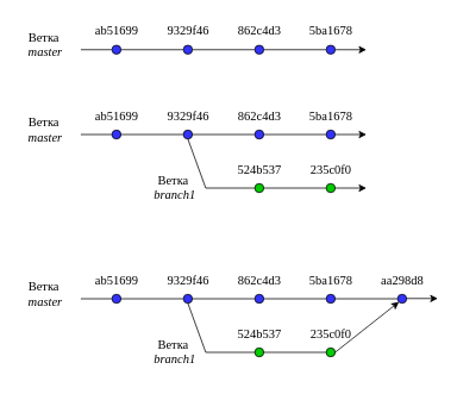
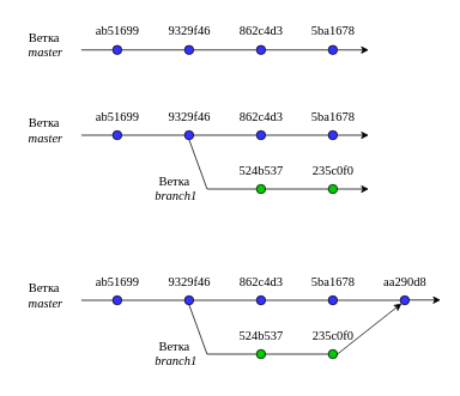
  <mxCell id="0" />
  <mxCell id="1" parent="0" />
  <mxCell id="2" value="" style="endArrow=none;html=1;rounded=0;entryX=0;entryY=0.5;entryDx=0;entryDy=0;" edge="1" parent="1" target="4"><mxGeometry width="50" height="50" relative="1" as="geometry"><mxPoint x="90" y="55" as="sourcePoint" /><mxPoint x="120" y="55" as="targetPoint" /></mxGeometry></mxCell>
  <mxCell id="3" value="&lt;font style=&quot;font-size: 14px;&quot; face=&quot;Times New Roman&quot;&gt;Ветка&amp;nbsp;&lt;br&gt;&lt;i&gt;master&lt;/i&gt;&lt;/font&gt;" style="text;html=1;align=center;verticalAlign=middle;resizable=0;points=[];autosize=1;strokeColor=none;fillColor=none;" vertex="1" parent="1"><mxGeometry x="20" y="25" width="60" height="50" as="geometry" /></mxCell>
  <mxCell id="4" value="" style="ellipse;whiteSpace=wrap;html=1;aspect=fixed;fillColor=#3333FF;" vertex="1" parent="1"><mxGeometry x="125" y="50" width="10" height="10" as="geometry" /></mxCell>
  <mxCell id="5" value="" style="endArrow=none;html=1;rounded=0;entryX=0;entryY=0.5;entryDx=0;entryDy=0;" edge="1" parent="1" target="6"><mxGeometry width="50" height="50" relative="1" as="geometry"><mxPoint x="135" y="55" as="sourcePoint" /><mxPoint x="200" y="55" as="targetPoint" /></mxGeometry></mxCell>
  <mxCell id="6" value="" style="ellipse;whiteSpace=wrap;html=1;aspect=fixed;fillColor=#3333FF;" vertex="1" parent="1"><mxGeometry x="205" y="50" width="10" height="10" as="geometry" /></mxCell>
  <mxCell id="7" value="&lt;font style=&quot;font-size: 14px;&quot; face=&quot;Times New Roman&quot;&gt;ab51699&lt;/font&gt;" style="text;html=1;align=center;verticalAlign=middle;resizable=0;points=[];autosize=1;strokeColor=none;fillColor=none;rotation=0;" vertex="1" parent="1"><mxGeometry x="95" y="20" width="70" height="30" as="geometry" /></mxCell>
  <mxCell id="8" value="" style="endArrow=none;html=1;rounded=0;entryX=0;entryY=0.5;entryDx=0;entryDy=0;" edge="1" parent="1" target="9"><mxGeometry width="50" height="50" relative="1" as="geometry"><mxPoint x="215" y="55" as="sourcePoint" /><mxPoint x="280" y="55" as="targetPoint" /></mxGeometry></mxCell>
  <mxCell id="9" value="" style="ellipse;whiteSpace=wrap;html=1;aspect=fixed;fillColor=#3333FF;" vertex="1" parent="1"><mxGeometry x="285" y="50" width="10" height="10" as="geometry" /></mxCell>
  <mxCell id="10" value="" style="endArrow=none;html=1;rounded=0;entryX=0;entryY=0.5;entryDx=0;entryDy=0;" edge="1" parent="1" target="11"><mxGeometry width="50" height="50" relative="1" as="geometry"><mxPoint x="295" y="55" as="sourcePoint" /><mxPoint x="360" y="55" as="targetPoint" /></mxGeometry></mxCell>
  <mxCell id="11" value="" style="ellipse;whiteSpace=wrap;html=1;aspect=fixed;fillColor=#3333FF;" vertex="1" parent="1"><mxGeometry x="365" y="50" width="10" height="10" as="geometry" /></mxCell>
  <mxCell id="12" value="&lt;font style=&quot;font-size: 14px;&quot; face=&quot;Times New Roman&quot;&gt;9329f46&lt;/font&gt;" style="text;html=1;align=center;verticalAlign=middle;resizable=0;points=[];autosize=1;strokeColor=none;fillColor=none;" vertex="1" parent="1"><mxGeometry x="175" y="20" width="70" height="30" as="geometry" /></mxCell>
  <mxCell id="13" value="&lt;font face=&quot;Times New Roman&quot;&gt;&lt;span style=&quot;font-size: 14px;&quot;&gt;862c4d3&lt;/span&gt;&lt;/font&gt;" style="text;html=1;align=center;verticalAlign=middle;resizable=0;points=[];autosize=1;strokeColor=none;fillColor=none;" vertex="1" parent="1"><mxGeometry x="255" y="20" width="70" height="30" as="geometry" /></mxCell>
  <mxCell id="14" value="&lt;font face=&quot;Times New Roman&quot;&gt;&lt;span style=&quot;font-size: 14px;&quot;&gt;5ba1678&lt;/span&gt;&lt;/font&gt;" style="text;html=1;align=center;verticalAlign=middle;resizable=0;points=[];autosize=1;strokeColor=none;fillColor=none;" vertex="1" parent="1"><mxGeometry x="335" y="20" width="70" height="30" as="geometry" /></mxCell>
  <mxCell id="15" value="" style="endArrow=classic;html=1;rounded=0;exitX=1;exitY=0.5;exitDx=0;exitDy=0;" edge="1" parent="1" source="11"><mxGeometry width="50" height="50" relative="1" as="geometry"><mxPoint x="350" y="135" as="sourcePoint" /><mxPoint x="410" y="55" as="targetPoint" /></mxGeometry></mxCell>
  <mxCell id="16" value="" style="endArrow=none;html=1;rounded=0;entryX=0;entryY=0.5;entryDx=0;entryDy=0;" edge="1" parent="1" target="18"><mxGeometry width="50" height="50" relative="1" as="geometry"><mxPoint x="90" y="150" as="sourcePoint" /><mxPoint x="120" y="150" as="targetPoint" /></mxGeometry></mxCell>
  <mxCell id="17" value="&lt;font style=&quot;font-size: 14px;&quot; face=&quot;Times New Roman&quot;&gt;Ветка&amp;nbsp;&lt;br&gt;&lt;i&gt;master&lt;/i&gt;&lt;/font&gt;" style="text;html=1;align=center;verticalAlign=middle;resizable=0;points=[];autosize=1;strokeColor=none;fillColor=none;" vertex="1" parent="1"><mxGeometry x="20" y="120" width="60" height="50" as="geometry" /></mxCell>
  <mxCell id="18" value="" style="ellipse;whiteSpace=wrap;html=1;aspect=fixed;fillColor=#3333FF;" vertex="1" parent="1"><mxGeometry x="125" y="145" width="10" height="10" as="geometry" /></mxCell>
  <mxCell id="19" value="" style="endArrow=none;html=1;rounded=0;entryX=0;entryY=0.5;entryDx=0;entryDy=0;" edge="1" parent="1" target="20"><mxGeometry width="50" height="50" relative="1" as="geometry"><mxPoint x="135" y="150" as="sourcePoint" /><mxPoint x="200" y="150" as="targetPoint" /></mxGeometry></mxCell>
  <mxCell id="20" value="" style="ellipse;whiteSpace=wrap;html=1;aspect=fixed;fillColor=#3333FF;" vertex="1" parent="1"><mxGeometry x="205" y="145" width="10" height="10" as="geometry" /></mxCell>
  <mxCell id="21" value="&lt;font style=&quot;font-size: 14px;&quot; face=&quot;Times New Roman&quot;&gt;ab51699&lt;/font&gt;" style="text;html=1;align=center;verticalAlign=middle;resizable=0;points=[];autosize=1;strokeColor=none;fillColor=none;rotation=0;" vertex="1" parent="1"><mxGeometry x="95" y="115" width="70" height="30" as="geometry" /></mxCell>
  <mxCell id="22" value="" style="endArrow=none;html=1;rounded=0;entryX=0;entryY=0.5;entryDx=0;entryDy=0;" edge="1" parent="1" target="23"><mxGeometry width="50" height="50" relative="1" as="geometry"><mxPoint x="215" y="150" as="sourcePoint" /><mxPoint x="280" y="150" as="targetPoint" /></mxGeometry></mxCell>
  <mxCell id="23" value="" style="ellipse;whiteSpace=wrap;html=1;aspect=fixed;fillColor=#3333FF;" vertex="1" parent="1"><mxGeometry x="285" y="145" width="10" height="10" as="geometry" /></mxCell>
  <mxCell id="24" value="" style="endArrow=none;html=1;rounded=0;entryX=0;entryY=0.5;entryDx=0;entryDy=0;" edge="1" parent="1" target="25"><mxGeometry width="50" height="50" relative="1" as="geometry"><mxPoint x="295" y="150" as="sourcePoint" /><mxPoint x="360" y="150" as="targetPoint" /></mxGeometry></mxCell>
  <mxCell id="25" value="" style="ellipse;whiteSpace=wrap;html=1;aspect=fixed;fillColor=#3333FF;" vertex="1" parent="1"><mxGeometry x="365" y="145" width="10" height="10" as="geometry" /></mxCell>
  <mxCell id="26" value="&lt;font style=&quot;font-size: 14px;&quot; face=&quot;Times New Roman&quot;&gt;9329f46&lt;/font&gt;" style="text;html=1;align=center;verticalAlign=middle;resizable=0;points=[];autosize=1;strokeColor=none;fillColor=none;" vertex="1" parent="1"><mxGeometry x="175" y="115" width="70" height="30" as="geometry" /></mxCell>
  <mxCell id="27" value="&lt;font face=&quot;Times New Roman&quot;&gt;&lt;span style=&quot;font-size: 14px;&quot;&gt;862c4d3&lt;/span&gt;&lt;/font&gt;" style="text;html=1;align=center;verticalAlign=middle;resizable=0;points=[];autosize=1;strokeColor=none;fillColor=none;" vertex="1" parent="1"><mxGeometry x="255" y="115" width="70" height="30" as="geometry" /></mxCell>
  <mxCell id="28" value="&lt;font face=&quot;Times New Roman&quot;&gt;&lt;span style=&quot;font-size: 14px;&quot;&gt;5ba1678&lt;/span&gt;&lt;/font&gt;" style="text;html=1;align=center;verticalAlign=middle;resizable=0;points=[];autosize=1;strokeColor=none;fillColor=none;" vertex="1" parent="1"><mxGeometry x="335" y="115" width="70" height="30" as="geometry" /></mxCell>
  <mxCell id="29" value="" style="endArrow=classic;html=1;rounded=0;exitX=1;exitY=0.5;exitDx=0;exitDy=0;" edge="1" parent="1" source="25"><mxGeometry width="50" height="50" relative="1" as="geometry"><mxPoint x="350" y="230" as="sourcePoint" /><mxPoint x="410" y="150" as="targetPoint" /></mxGeometry></mxCell>
  <mxCell id="30" value="" style="endArrow=none;html=1;rounded=0;entryX=0.5;entryY=1;entryDx=0;entryDy=0;" edge="1" parent="1" target="20"><mxGeometry width="50" height="50" relative="1" as="geometry"><mxPoint x="230" y="210" as="sourcePoint" /><mxPoint x="210" y="160" as="targetPoint" /></mxGeometry></mxCell>
  <mxCell id="31" value="" style="ellipse;whiteSpace=wrap;html=1;aspect=fixed;fillColor=#00CC00;" vertex="1" parent="1"><mxGeometry x="285" y="205" width="10" height="10" as="geometry" /></mxCell>
  <mxCell id="32" value="" style="endArrow=none;html=1;rounded=0;entryX=0;entryY=0.5;entryDx=0;entryDy=0;" edge="1" parent="1" target="31"><mxGeometry width="50" height="50" relative="1" as="geometry"><mxPoint x="230" y="210" as="sourcePoint" /><mxPoint x="280" y="165" as="targetPoint" /></mxGeometry></mxCell>
  <mxCell id="33" value="" style="ellipse;whiteSpace=wrap;html=1;aspect=fixed;fillColor=#00CC00;" vertex="1" parent="1"><mxGeometry x="365" y="205" width="10" height="10" as="geometry" /></mxCell>
  <mxCell id="34" value="" style="endArrow=none;html=1;rounded=0;entryX=0;entryY=0.5;entryDx=0;entryDy=0;exitX=1;exitY=0.5;exitDx=0;exitDy=0;" edge="1" parent="1" source="31" target="33"><mxGeometry width="50" height="50" relative="1" as="geometry"><mxPoint x="310" y="260" as="sourcePoint" /><mxPoint x="360" y="210" as="targetPoint" /></mxGeometry></mxCell>
  <mxCell id="35" value="" style="endArrow=classic;html=1;rounded=0;exitX=1;exitY=0.5;exitDx=0;exitDy=0;" edge="1" parent="1" source="33"><mxGeometry width="50" height="50" relative="1" as="geometry"><mxPoint x="360" y="260" as="sourcePoint" /><mxPoint x="410" y="210" as="targetPoint" /></mxGeometry></mxCell>
  <mxCell id="36" value="&lt;font style=&quot;font-size: 14px;&quot; face=&quot;Times New Roman&quot;&gt;524b537&lt;/font&gt;" style="text;html=1;align=center;verticalAlign=middle;resizable=0;points=[];autosize=1;strokeColor=none;fillColor=none;" vertex="1" parent="1"><mxGeometry x="255" y="175" width="70" height="30" as="geometry" /></mxCell>
  <mxCell id="37" value="&lt;font face=&quot;Times New Roman&quot;&gt;&lt;span style=&quot;font-size: 14px;&quot;&gt;235c0f0&lt;/span&gt;&lt;/font&gt;" style="text;html=1;align=center;verticalAlign=middle;resizable=0;points=[];autosize=1;strokeColor=none;fillColor=none;" vertex="1" parent="1"><mxGeometry x="335" y="175" width="70" height="30" as="geometry" /></mxCell>
  <mxCell id="38" value="&lt;font style=&quot;font-size: 14px;&quot; face=&quot;Times New Roman&quot;&gt;Ветка&amp;nbsp;&lt;br&gt;&lt;i&gt;branch1&lt;/i&gt;&lt;/font&gt;" style="text;html=1;align=center;verticalAlign=middle;resizable=0;points=[];autosize=1;strokeColor=none;fillColor=none;" vertex="1" parent="1"><mxGeometry x="160" y="185" width="70" height="50" as="geometry" /></mxCell>
  <mxCell id="39" value="" style="endArrow=none;html=1;rounded=0;entryX=0;entryY=0.5;entryDx=0;entryDy=0;" edge="1" parent="1" target="41"><mxGeometry width="50" height="50" relative="1" as="geometry"><mxPoint x="90" y="334" as="sourcePoint" /><mxPoint x="120" y="334" as="targetPoint" /></mxGeometry></mxCell>
  <mxCell id="40" value="&lt;font style=&quot;font-size: 14px;&quot; face=&quot;Times New Roman&quot;&gt;Ветка&amp;nbsp;&lt;br&gt;&lt;i&gt;master&lt;/i&gt;&lt;/font&gt;" style="text;html=1;align=center;verticalAlign=middle;resizable=0;points=[];autosize=1;strokeColor=none;fillColor=none;" vertex="1" parent="1"><mxGeometry x="20" y="304" width="60" height="50" as="geometry" /></mxCell>
  <mxCell id="41" value="" style="ellipse;whiteSpace=wrap;html=1;aspect=fixed;fillColor=#3333FF;" vertex="1" parent="1"><mxGeometry x="125" y="329" width="10" height="10" as="geometry" /></mxCell>
  <mxCell id="42" value="" style="endArrow=none;html=1;rounded=0;entryX=0;entryY=0.5;entryDx=0;entryDy=0;" edge="1" parent="1" target="43"><mxGeometry width="50" height="50" relative="1" as="geometry"><mxPoint x="135" y="334" as="sourcePoint" /><mxPoint x="200" y="334" as="targetPoint" /></mxGeometry></mxCell>
  <mxCell id="43" value="" style="ellipse;whiteSpace=wrap;html=1;aspect=fixed;fillColor=#3333FF;" vertex="1" parent="1"><mxGeometry x="205" y="329" width="10" height="10" as="geometry" /></mxCell>
  <mxCell id="44" value="&lt;font style=&quot;font-size: 14px;&quot; face=&quot;Times New Roman&quot;&gt;ab51699&lt;/font&gt;" style="text;html=1;align=center;verticalAlign=middle;resizable=0;points=[];autosize=1;strokeColor=none;fillColor=none;rotation=0;" vertex="1" parent="1"><mxGeometry x="95" y="299" width="70" height="30" as="geometry" /></mxCell>
  <mxCell id="45" value="" style="endArrow=none;html=1;rounded=0;entryX=0;entryY=0.5;entryDx=0;entryDy=0;" edge="1" parent="1" target="46"><mxGeometry width="50" height="50" relative="1" as="geometry"><mxPoint x="215" y="334" as="sourcePoint" /><mxPoint x="280" y="334" as="targetPoint" /></mxGeometry></mxCell>
  <mxCell id="46" value="" style="ellipse;whiteSpace=wrap;html=1;aspect=fixed;fillColor=#3333FF;" vertex="1" parent="1"><mxGeometry x="285" y="329" width="10" height="10" as="geometry" /></mxCell>
  <mxCell id="47" value="" style="endArrow=none;html=1;rounded=0;entryX=0;entryY=0.5;entryDx=0;entryDy=0;" edge="1" parent="1" target="48"><mxGeometry width="50" height="50" relative="1" as="geometry"><mxPoint x="295" y="334" as="sourcePoint" /><mxPoint x="360" y="334" as="targetPoint" /></mxGeometry></mxCell>
  <mxCell id="48" value="" style="ellipse;whiteSpace=wrap;html=1;aspect=fixed;fillColor=#3333FF;" vertex="1" parent="1"><mxGeometry x="365" y="329" width="10" height="10" as="geometry" /></mxCell>
  <mxCell id="49" value="&lt;font style=&quot;font-size: 14px;&quot; face=&quot;Times New Roman&quot;&gt;9329f46&lt;/font&gt;" style="text;html=1;align=center;verticalAlign=middle;resizable=0;points=[];autosize=1;strokeColor=none;fillColor=none;" vertex="1" parent="1"><mxGeometry x="175" y="299" width="70" height="30" as="geometry" /></mxCell>
  <mxCell id="50" value="&lt;font face=&quot;Times New Roman&quot;&gt;&lt;span style=&quot;font-size: 14px;&quot;&gt;862c4d3&lt;/span&gt;&lt;/font&gt;" style="text;html=1;align=center;verticalAlign=middle;resizable=0;points=[];autosize=1;strokeColor=none;fillColor=none;" vertex="1" parent="1"><mxGeometry x="255" y="299" width="70" height="30" as="geometry" /></mxCell>
  <mxCell id="51" value="&lt;font face=&quot;Times New Roman&quot;&gt;&lt;span style=&quot;font-size: 14px;&quot;&gt;5ba1678&lt;/span&gt;&lt;/font&gt;" style="text;html=1;align=center;verticalAlign=middle;resizable=0;points=[];autosize=1;strokeColor=none;fillColor=none;" vertex="1" parent="1"><mxGeometry x="335" y="299" width="70" height="30" as="geometry" /></mxCell>
  <mxCell id="52" value="" style="endArrow=classic;html=1;rounded=0;exitX=1;exitY=0.5;exitDx=0;exitDy=0;" edge="1" parent="1"><mxGeometry width="50" height="50" relative="1" as="geometry"><mxPoint x="455" y="333.71" as="sourcePoint" /><mxPoint x="490" y="333.71" as="targetPoint" /></mxGeometry></mxCell>
  <mxCell id="53" value="" style="endArrow=none;html=1;rounded=0;entryX=0.5;entryY=1;entryDx=0;entryDy=0;" edge="1" parent="1" target="43"><mxGeometry width="50" height="50" relative="1" as="geometry"><mxPoint x="230" y="394" as="sourcePoint" /><mxPoint x="210" y="344" as="targetPoint" /></mxGeometry></mxCell>
  <mxCell id="54" value="" style="ellipse;whiteSpace=wrap;html=1;aspect=fixed;fillColor=#00CC00;" vertex="1" parent="1"><mxGeometry x="285" y="389" width="10" height="10" as="geometry" /></mxCell>
  <mxCell id="55" value="" style="endArrow=none;html=1;rounded=0;entryX=0;entryY=0.5;entryDx=0;entryDy=0;" edge="1" parent="1" target="54"><mxGeometry width="50" height="50" relative="1" as="geometry"><mxPoint x="230" y="394" as="sourcePoint" /><mxPoint x="280" y="349" as="targetPoint" /></mxGeometry></mxCell>
  <mxCell id="56" value="" style="ellipse;whiteSpace=wrap;html=1;aspect=fixed;fillColor=#00CC00;" vertex="1" parent="1"><mxGeometry x="365" y="389" width="10" height="10" as="geometry" /></mxCell>
  <mxCell id="57" value="" style="endArrow=none;html=1;rounded=0;entryX=0;entryY=0.5;entryDx=0;entryDy=0;exitX=1;exitY=0.5;exitDx=0;exitDy=0;" edge="1" parent="1" source="54" target="56"><mxGeometry width="50" height="50" relative="1" as="geometry"><mxPoint x="310" y="444" as="sourcePoint" /><mxPoint x="360" y="394" as="targetPoint" /></mxGeometry></mxCell>
  <mxCell id="58" value="" style="endArrow=classic;html=1;rounded=0;exitX=1;exitY=0.5;exitDx=0;exitDy=0;entryX=0;entryY=1;entryDx=0;entryDy=0;" edge="1" parent="1" source="56" target="63"><mxGeometry width="50" height="50" relative="1" as="geometry"><mxPoint x="360" y="444" as="sourcePoint" /><mxPoint x="410" y="394" as="targetPoint" /></mxGeometry></mxCell>
  <mxCell id="59" value="&lt;font style=&quot;font-size: 14px;&quot; face=&quot;Times New Roman&quot;&gt;524b537&lt;/font&gt;" style="text;html=1;align=center;verticalAlign=middle;resizable=0;points=[];autosize=1;strokeColor=none;fillColor=none;" vertex="1" parent="1"><mxGeometry x="255" y="359" width="70" height="30" as="geometry" /></mxCell>
  <mxCell id="60" value="&lt;font face=&quot;Times New Roman&quot;&gt;&lt;span style=&quot;font-size: 14px;&quot;&gt;235c0f0&lt;/span&gt;&lt;/font&gt;" style="text;html=1;align=center;verticalAlign=middle;resizable=0;points=[];autosize=1;strokeColor=none;fillColor=none;" vertex="1" parent="1"><mxGeometry x="335" y="359" width="70" height="30" as="geometry" /></mxCell>
  <mxCell id="61" value="&lt;font style=&quot;font-size: 14px;&quot; face=&quot;Times New Roman&quot;&gt;Ветка&amp;nbsp;&lt;br&gt;&lt;i&gt;branch1&lt;/i&gt;&lt;/font&gt;" style="text;html=1;align=center;verticalAlign=middle;resizable=0;points=[];autosize=1;strokeColor=none;fillColor=none;" vertex="1" parent="1"><mxGeometry x="160" y="369" width="70" height="50" as="geometry" /></mxCell>
  <mxCell id="62" value="" style="endArrow=none;html=1;rounded=0;entryX=0;entryY=0.5;entryDx=0;entryDy=0;" edge="1" parent="1" target="63"><mxGeometry width="50" height="50" relative="1" as="geometry"><mxPoint x="375" y="334" as="sourcePoint" /><mxPoint x="440" y="334" as="targetPoint" /></mxGeometry></mxCell>
  <mxCell id="63" value="" style="ellipse;whiteSpace=wrap;html=1;aspect=fixed;fillColor=#3333FF;" vertex="1" parent="1"><mxGeometry x="445" y="329" width="10" height="10" as="geometry" /></mxCell>
- <mxCell id="64" value="&lt;font face=&quot;Times New Roman&quot;&gt;&lt;span style=&quot;font-size: 14px;&quot;&gt;aa298d8&lt;/span&gt;&lt;/font&gt;" style="text;html=1;align=center;verticalAlign=middle;resizable=0;points=[];autosize=1;strokeColor=none;fillColor=none;" vertex="1" parent="1"><mxGeometry x="415" y="299" width="70" height="30" as="geometry" /></mxCell>
+ <mxCell id="64" value="&lt;font face=&quot;Times New Roman&quot;&gt;&lt;span style=&quot;font-size: 14px;&quot;&gt;aa290d8&lt;/span&gt;&lt;/font&gt;" style="text;html=1;align=center;verticalAlign=middle;resizable=0;points=[];autosize=1;strokeColor=none;fillColor=none;" vertex="1" parent="1"><mxGeometry x="415" y="299" width="70" height="30" as="geometry" /></mxCell>
